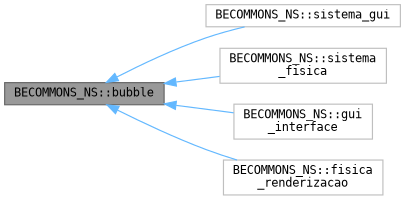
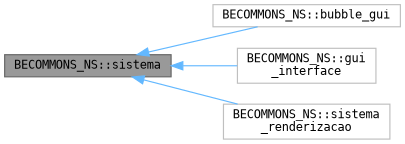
  digraph {
    fontname="DejaVu Sans Mono"
    rankdir=LR
    node [color=grey75 fillcolor=white fontname="DejaVu Sans Mono" fontsize=10 shape=box style=filled]
    edge [color=steelblue1 dir=back fontname="DejaVu Sans Mono" fontsize=10 labelfontname=Helvetica labelfontsize=10 style=solid]
-   n1 [color=gray40 fillcolor=grey60 fontcolor=black height=0.2 label="BECOMMONS_NS::bubble" width=0.4]
-   n2 [height=0.2 label="BECOMMONS_NS::sistema_gui" width=0.4]
-   n3 [height=0.2 label="BECOMMONS_NS::sistema\l_fisica" width=0.4]
+   n1 [color=gray40 fillcolor=grey60 fontcolor=black height=0.2 label="BECOMMONS_NS::sistema" width=0.4]
+   n2 [height=0.2 label="BECOMMONS_NS::bubble_gui" width=0.4]
    n4 [height=0.2 label="BECOMMONS_NS::gui\l_interface" width=0.4]
-   n5 [height=0.2 label="BECOMMONS_NS::fisica\l_renderizacao" width=0.4]
+   n5 [height=0.2 label="BECOMMONS_NS::sistema\l_renderizacao" width=0.4]
    n1 -> n2
-   n1 -> n3
    n1 -> n4
    n1 -> n5
  }
